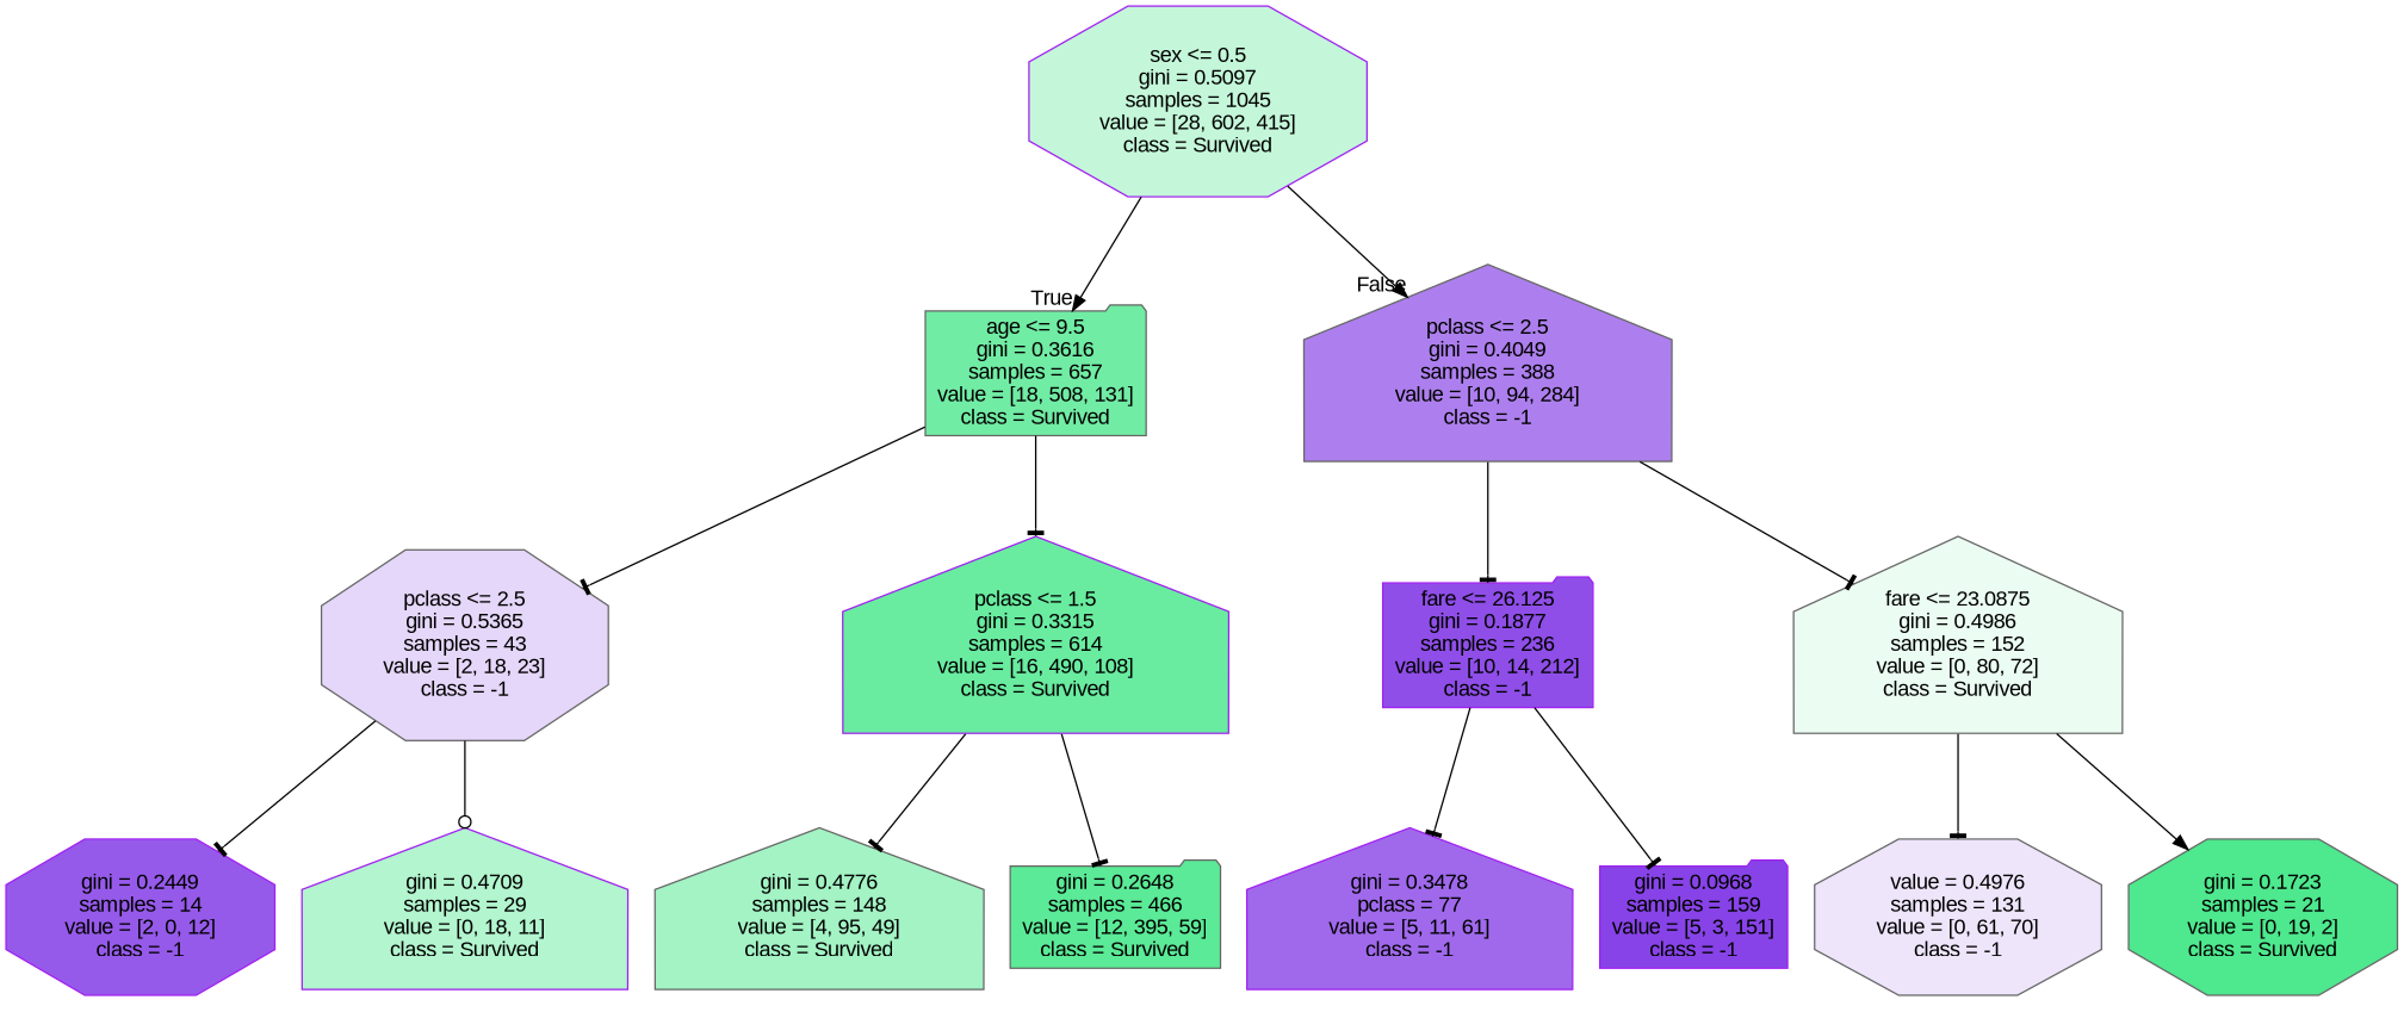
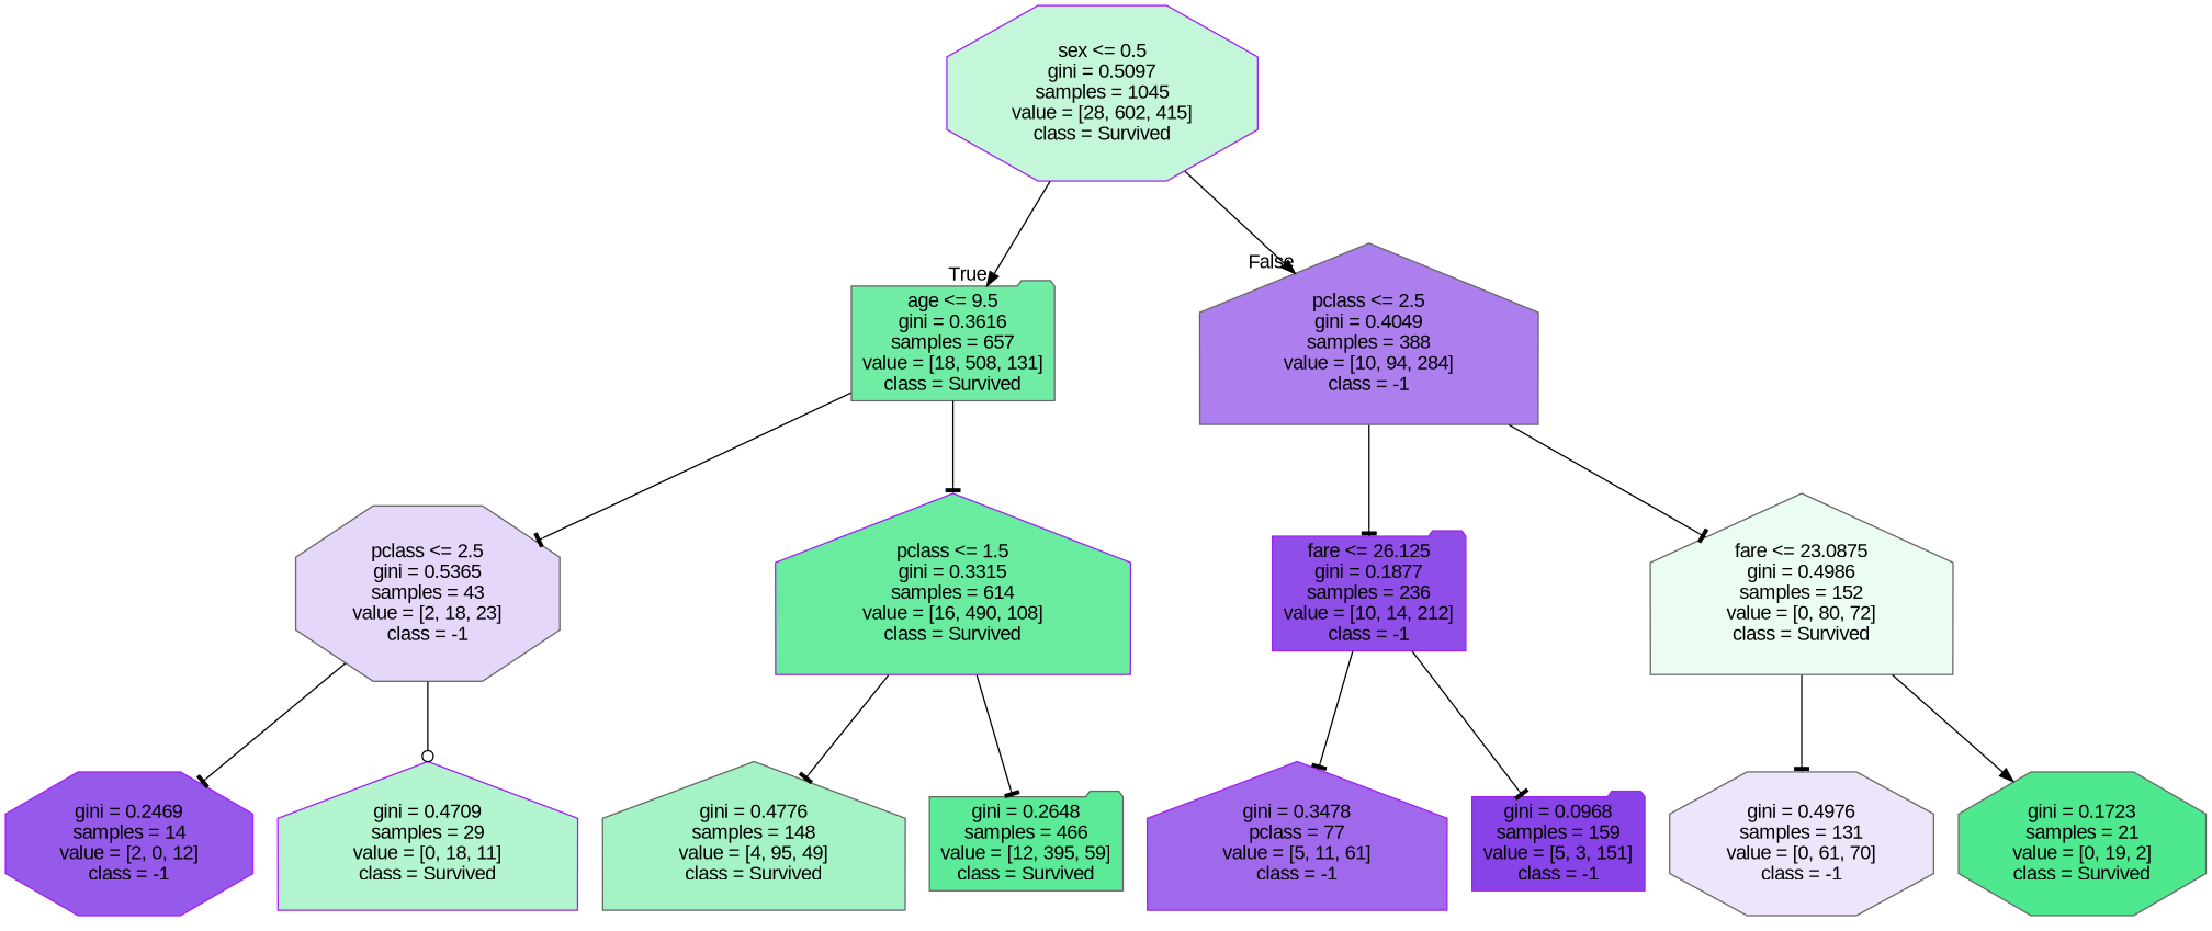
  digraph {
    fontname="Liberation Sans"
    ranksep=equally
    splines=polyline
    node [color=gray40 fontname="Liberation Sans" shape=house style=filled]
    edge [arrowhead=tee fontname="Liberation Sans"]
    n1 [color=purple fillcolor="#39e5814c" label="sex <= 0.5\ngini = 0.5097\nsamples = 1045\nvalue = [28, 602, 415]\nclass = Survived" shape=octagon]
    n2 [fillcolor="#39e581b7" label="age <= 9.5\ngini = 0.3616\nsamples = 657\nvalue = [18, 508, 131]\nclass = Survived" shape=folder]
    n3 [fillcolor="#8139e5a5" label="pclass <= 2.5\ngini = 0.4049\nsamples = 388\nvalue = [10, 94, 284]\nclass = -1"]
    n4 [fillcolor="#8139e533" label="pclass <= 2.5\ngini = 0.5365\nsamples = 43\nvalue = [2, 18, 23]\nclass = -1" shape=octagon]
    n5 [color=purple fillcolor="#39e581c1" label="pclass <= 1.5\ngini = 0.3315\nsamples = 614\nvalue = [16, 490, 108]\nclass = Survived"]
    n6 [color=purple fillcolor="#8139e5e3" label="fare <= 26.125\ngini = 0.1877\nsamples = 236\nvalue = [10, 14, 212]\nclass = -1" shape=folder]
    n7 [fillcolor="#39e58119" label="fare <= 23.0875\ngini = 0.4986\nsamples = 152\nvalue = [0, 80, 72]\nclass = Survived"]
-   n8 [color=purple fillcolor="#8139e5d4" label="gini = 0.2449\nsamples = 14\nvalue = [2, 0, 12]\nclass = -1" shape=octagon]
+   n8 [color=purple fillcolor="#8139e5d4" label="gini = 0.2469\nsamples = 14\nvalue = [2, 0, 12]\nclass = -1" shape=octagon]
    n9 [color=purple fillcolor="#39e58163" label="gini = 0.4709\nsamples = 29\nvalue = [0, 18, 11]\nclass = Survived"]
    n10 [fillcolor="#39e58176" label="gini = 0.4776\nsamples = 148\nvalue = [4, 95, 49]\nclass = Survived"]
    n11 [fillcolor="#39e581d3" label="gini = 0.2648\nsamples = 466\nvalue = [12, 395, 59]\nclass = Survived" shape=folder]
    n12 [color=purple fillcolor="#8139e5c1" label="gini = 0.3478\npclass = 77\nvalue = [5, 11, 61]\nclass = -1"]
    n13 [color=purple fillcolor="#8139e5f2" label="gini = 0.0968\nsamples = 159\nvalue = [5, 3, 151]\nclass = -1" shape=folder]
-   n14 [fillcolor="#8139e521" label="value = 0.4976\nsamples = 131\nvalue = [0, 61, 70]\nclass = -1" shape=octagon]
+   n14 [fillcolor="#8139e521" label="gini = 0.4976\nsamples = 131\nvalue = [0, 61, 70]\nclass = -1" shape=octagon]
    n15 [fillcolor="#39e581e4" label="gini = 0.1723\nsamples = 21\nvalue = [0, 19, 2]\nclass = Survived" shape=octagon]
    subgraph sub_1 {
      rank=same
      n1
    }
    subgraph sub_2 {
      rank=same
      n2
      n3
    }
    subgraph sub_3 {
      rank=same
      n4
      n5
      n6
      n7
    }
    subgraph sub_4 {
      rank=same
      n8
      n9
      n10
      n11
      n12
      n13
      n14
      n15
    }
    n1 -> n2 [arrowhead=normal headlabel=True labelangle=45 labeldistance=2.5]
    n1 -> n3 [arrowhead=normal headlabel=False labelangle=-45 labeldistance=2.5]
    n2 -> n4
    n2 -> n5
    n3 -> n6
    n3 -> n7
    n4 -> n8
    n4 -> n9 [arrowhead=odot]
    n5 -> n10
    n5 -> n11
    n6 -> n12
    n6 -> n13
    n7 -> n14
    n7 -> n15 [arrowhead=normal]
  }
